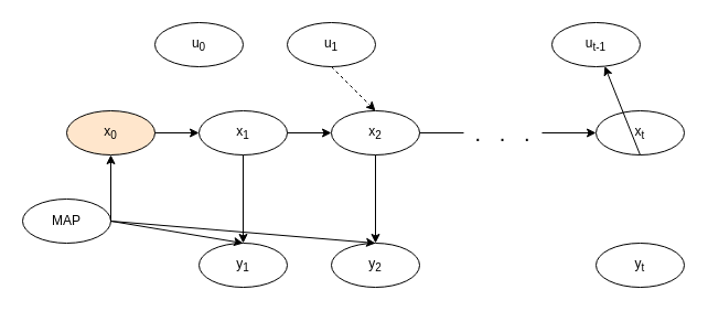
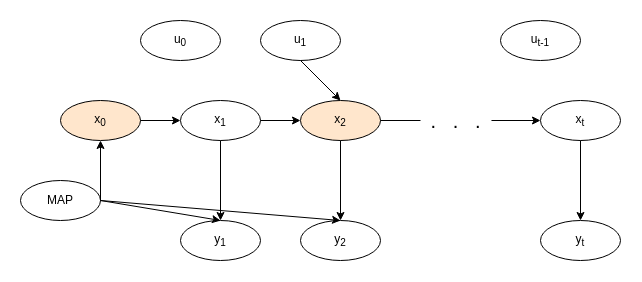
  <mxCell id="0" />
  <mxCell id="1" parent="0" />
  <mxCell id="2" value="x&lt;sub&gt;0&lt;/sub&gt;" style="ellipse;whiteSpace=wrap;html=1;fillColor=#ffe6cc;" vertex="1" parent="1"><mxGeometry x="60" y="100" width="80" height="40" as="geometry" /></mxCell>
  <mxCell id="3" value="x&lt;sub&gt;1&lt;/sub&gt;" style="ellipse;whiteSpace=wrap;html=1;" vertex="1" parent="1"><mxGeometry x="180" y="100" width="80" height="40" as="geometry" /></mxCell>
- <mxCell id="4" value="x&lt;sub&gt;2&lt;/sub&gt;" style="ellipse;whiteSpace=wrap;html=1;" vertex="1" parent="1"><mxGeometry x="300" y="100" width="80" height="40" as="geometry" /></mxCell>
+ <mxCell id="4" value="x&lt;sub&gt;2&lt;/sub&gt;" style="ellipse;whiteSpace=wrap;html=1;fillColor=#ffe6cc;" vertex="1" parent="1"><mxGeometry x="300" y="100" width="80" height="40" as="geometry" /></mxCell>
  <mxCell id="5" value="&lt;font style=&quot;font-size: 20px&quot;&gt;.&amp;nbsp; &amp;nbsp;.&amp;nbsp; &amp;nbsp;.&lt;/font&gt;" style="text;html=1;align=center;verticalAlign=middle;resizable=0;points=[];autosize=1;" vertex="1" parent="1"><mxGeometry x="420" y="110" width="70" height="20" as="geometry" /></mxCell>
  <mxCell id="6" value="x&lt;sub&gt;t&lt;/sub&gt;" style="ellipse;whiteSpace=wrap;html=1;" vertex="1" parent="1"><mxGeometry x="540" y="100" width="80" height="40" as="geometry" /></mxCell>
  <mxCell id="7" value="u&lt;sub&gt;0&lt;/sub&gt;" style="ellipse;whiteSpace=wrap;html=1;" vertex="1" parent="1"><mxGeometry x="140" y="20" width="80" height="40" as="geometry" /></mxCell>
  <mxCell id="8" value="u&lt;sub&gt;1&lt;/sub&gt;" style="ellipse;whiteSpace=wrap;html=1;" vertex="1" parent="1"><mxGeometry x="260" y="20" width="80" height="40" as="geometry" /></mxCell>
  <mxCell id="9" value="u&lt;sub&gt;t-1&lt;/sub&gt;" style="ellipse;whiteSpace=wrap;html=1;" vertex="1" parent="1"><mxGeometry x="500" y="20" width="80" height="40" as="geometry" /></mxCell>
  <mxCell id="10" value="y&lt;sub&gt;1&lt;/sub&gt;" style="ellipse;whiteSpace=wrap;html=1;" vertex="1" parent="1"><mxGeometry x="180" y="220" width="80" height="40" as="geometry" /></mxCell>
  <mxCell id="11" value="y&lt;sub&gt;2&lt;/sub&gt;" style="ellipse;whiteSpace=wrap;html=1;" vertex="1" parent="1"><mxGeometry x="300" y="220" width="80" height="40" as="geometry" /></mxCell>
  <mxCell id="12" value="y&lt;sub&gt;t&lt;/sub&gt;" style="ellipse;whiteSpace=wrap;html=1;" vertex="1" parent="1"><mxGeometry x="540" y="220" width="80" height="40" as="geometry" /></mxCell>
  <mxCell id="13" value="MAP" style="ellipse;whiteSpace=wrap;html=1;" vertex="1" parent="1"><mxGeometry y="180" width="80" height="40" as="geometry" x="20" /></mxCell>
  <mxCell id="14" value="" style="endArrow=classic;html=1;exitX=1;exitY=0.5;exitDx=0;exitDy=0;entryX=0.5;entryY=0;entryDx=0;entryDy=0;" edge="1" parent="1" source="13" target="10"><mxGeometry width="50" height="50" relative="1" as="geometry"><mxPoint x="420" y="380" as="sourcePoint" /><mxPoint x="470" y="330" as="targetPoint" /></mxGeometry></mxCell>
  <mxCell id="15" value="" style="endArrow=classic;html=1;exitX=1;exitY=0.5;exitDx=0;exitDy=0;entryX=0.5;entryY=0;entryDx=0;entryDy=0;" edge="1" parent="1" source="13" target="11"><mxGeometry width="50" height="50" relative="1" as="geometry"><mxPoint x="420" y="380" as="sourcePoint" /><mxPoint x="470" y="330" as="targetPoint" /></mxGeometry></mxCell>
  <mxCell id="16" value="" style="endArrow=classic;html=1;exitX=1;exitY=0.5;exitDx=0;exitDy=0;" edge="1" parent="1" source="13" target="2"><mxGeometry width="50" height="50" relative="1" as="geometry"><mxPoint x="420" y="380" as="sourcePoint" /><mxPoint x="470" y="330" as="targetPoint" /></mxGeometry></mxCell>
  <mxCell id="17" value="" style="endArrow=classic;html=1;exitX=1;exitY=0.5;exitDx=0;exitDy=0;entryX=0;entryY=0.5;entryDx=0;entryDy=0;" edge="1" parent="1" source="2" target="3"><mxGeometry width="50" height="50" relative="1" as="geometry"><mxPoint x="420" y="380" as="sourcePoint" /><mxPoint x="470" y="330" as="targetPoint" /></mxGeometry></mxCell>
  <mxCell id="18" value="" style="endArrow=classic;html=1;exitX=1;exitY=0.5;exitDx=0;exitDy=0;entryX=0;entryY=0.5;entryDx=0;entryDy=0;" edge="1" parent="1" source="3" target="4"><mxGeometry width="50" height="50" relative="1" as="geometry"><mxPoint x="420" y="380" as="sourcePoint" /><mxPoint x="470" y="330" as="targetPoint" /></mxGeometry></mxCell>
  <mxCell id="19" value="" style="endArrow=none;html=1;exitX=1;exitY=0.5;exitDx=0;exitDy=0;entryX=0;entryY=0.5;entryDx=0;entryDy=0;entryPerimeter=0;" edge="1" parent="1" source="4" target="5"><mxGeometry width="50" height="50" relative="1" as="geometry"><mxPoint x="420" y="380" as="sourcePoint" /><mxPoint x="470" y="330" as="targetPoint" /></mxGeometry></mxCell>
  <mxCell id="20" value="" style="endArrow=classic;html=1;exitX=1.014;exitY=0.5;exitDx=0;exitDy=0;exitPerimeter=0;entryX=0;entryY=0.5;entryDx=0;entryDy=0;" edge="1" parent="1" source="5" target="6"><mxGeometry width="50" height="50" relative="1" as="geometry"><mxPoint x="420" y="380" as="sourcePoint" /><mxPoint x="470" y="330" as="targetPoint" /></mxGeometry></mxCell>
  <mxCell id="21" value="" style="endArrow=classic;html=1;exitX=0.5;exitY=1;exitDx=0;exitDy=0;entryX=0.5;entryY=0;entryDx=0;entryDy=0;" edge="1" parent="1" source="3" target="10"><mxGeometry width="50" height="50" relative="1" as="geometry"><mxPoint x="420" y="380" as="sourcePoint" /><mxPoint x="470" y="330" as="targetPoint" /></mxGeometry></mxCell>
  <mxCell id="22" value="" style="endArrow=classic;html=1;exitX=0.5;exitY=1;exitDx=0;exitDy=0;entryX=0.5;entryY=0;entryDx=0;entryDy=0;" edge="1" parent="1" source="4" target="11"><mxGeometry width="50" height="50" relative="1" as="geometry"><mxPoint x="420" y="380" as="sourcePoint" /><mxPoint x="470" y="330" as="targetPoint" /></mxGeometry></mxCell>
- <mxCell id="23" value="" style="endArrow=classic;html=1;exitX=0.5;exitY=1;exitDx=0;exitDy=0;" edge="1" parent="1" source="6" target="9"><mxGeometry width="50" height="50" relative="1" as="geometry"><mxPoint x="420" y="380" as="sourcePoint" /><mxPoint x="470" y="330" as="targetPoint" /></mxGeometry></mxCell>
- <mxCell id="24" value="" style="endArrow=classic;html=1;exitX=0.5;exitY=1;exitDx=0;exitDy=0;entryX=0.5;entryY=0;entryDx=0;entryDy=0;dashed=1;" edge="1" parent="1" source="8" target="4"><mxGeometry width="50" height="50" relative="1" as="geometry"><mxPoint x="420" y="380" as="sourcePoint" /><mxPoint x="470" y="330" as="targetPoint" /></mxGeometry></mxCell>
+ <mxCell id="23" value="" style="endArrow=classic;html=1;exitX=0.5;exitY=1;exitDx=0;exitDy=0;entryX=0.5;entryY=0;entryDx=0;entryDy=0;" edge="1" parent="1" source="6" target="12"><mxGeometry width="50" height="50" relative="1" as="geometry"><mxPoint x="420" y="380" as="sourcePoint" /><mxPoint x="470" y="330" as="targetPoint" /></mxGeometry></mxCell>
+ <mxCell id="24" value="" style="endArrow=classic;html=1;exitX=0.5;exitY=1;exitDx=0;exitDy=0;entryX=0.5;entryY=0;entryDx=0;entryDy=0;" edge="1" parent="1" source="8" target="4"><mxGeometry width="50" height="50" relative="1" as="geometry"><mxPoint x="420" y="380" as="sourcePoint" /><mxPoint x="470" y="330" as="targetPoint" /></mxGeometry></mxCell>
